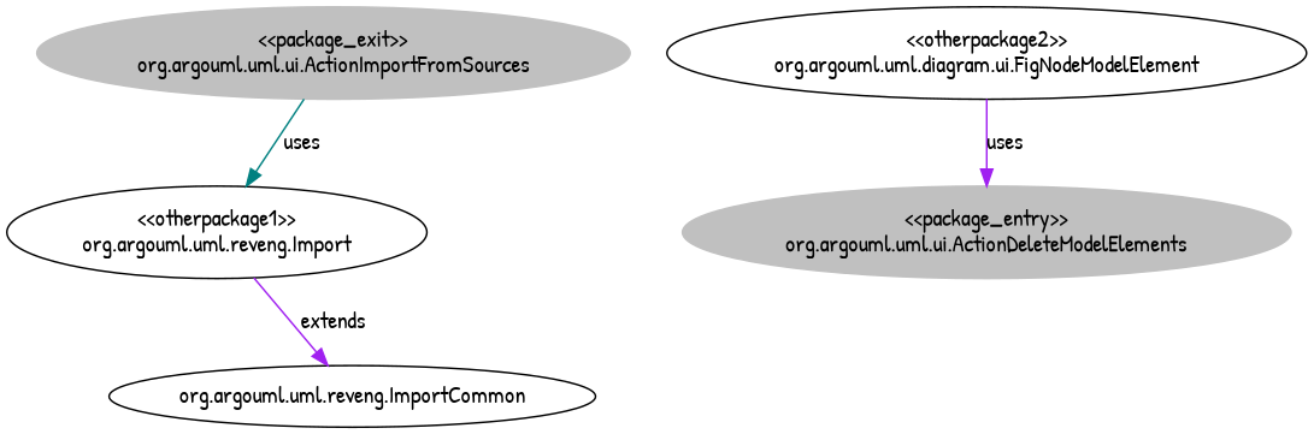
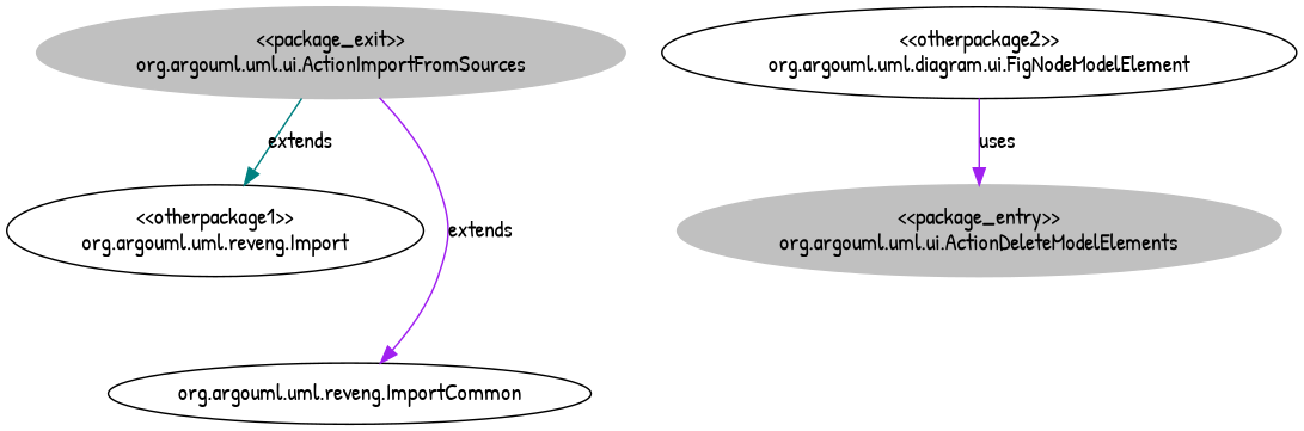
  digraph {
    fontname="Patrick Hand"
    node [fontname="Patrick Hand"]
    edge [color=purple fontname="Patrick Hand"]
    n1 [color=grey label="<<package_exit>>\norg.argouml.uml.ui.ActionImportFromSources" style=filled]
    n2 [label="<<otherpackage1>>\norg.argouml.uml.reveng.Import"]
    n3 [label="org.argouml.uml.reveng.ImportCommon"]
    n4 [color=grey label="<<package_entry>>\norg.argouml.uml.ui.ActionDeleteModelElements" style=filled]
    n5 [label="<<otherpackage2>>\norg.argouml.uml.diagram.ui.FigNodeModelElement"]
-   n1 -> n2 [color=teal label=uses]
-   n2 -> n3 [label=extends]
+   n1 -> n2 [color=teal label=extends]
+   n1 -> n3 [label=extends]
    n5 -> n4 [label=uses]
  }
